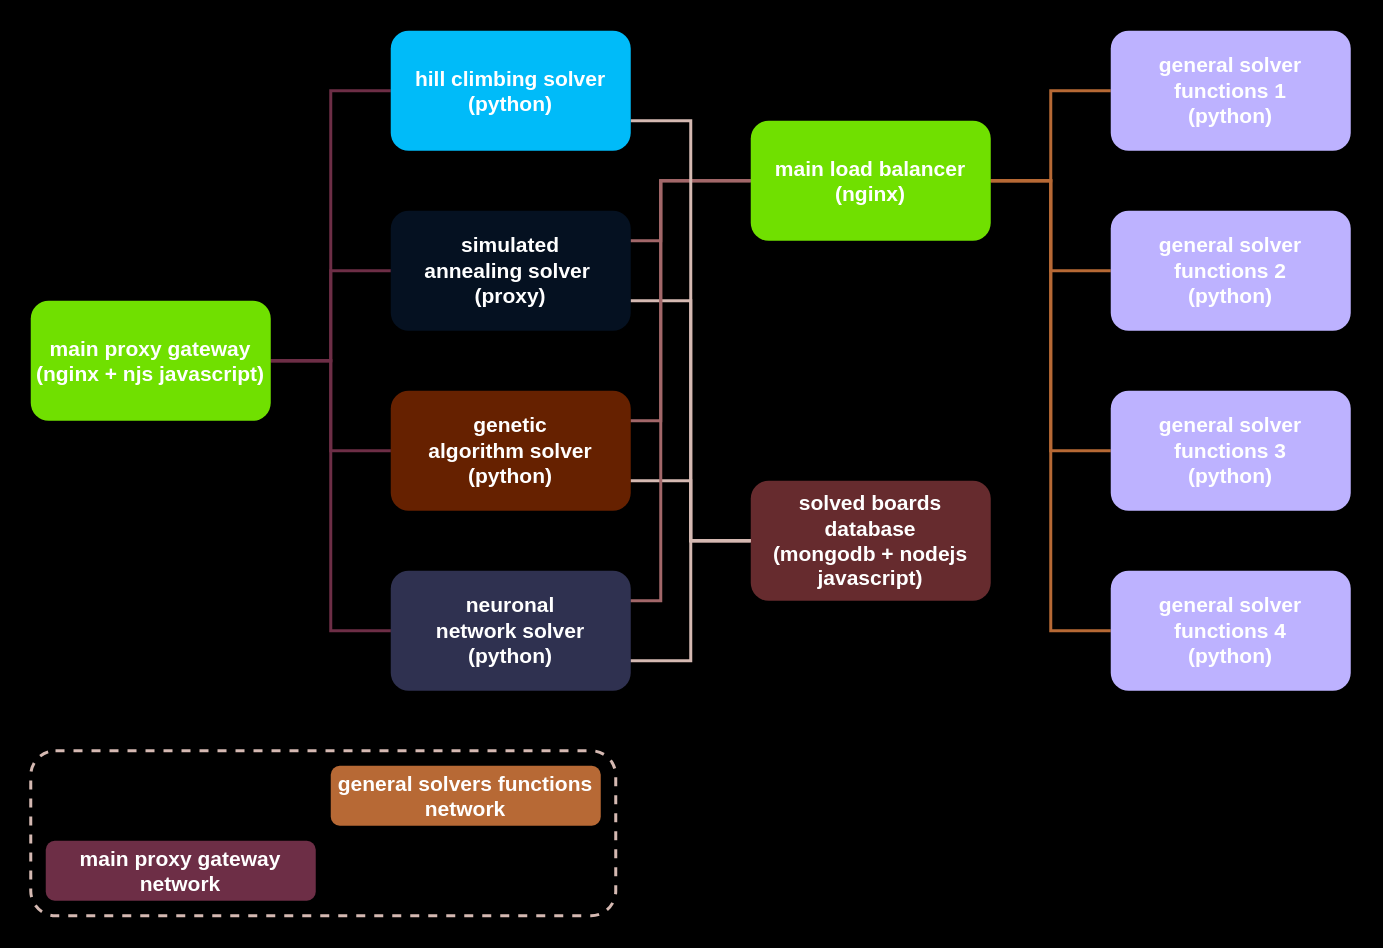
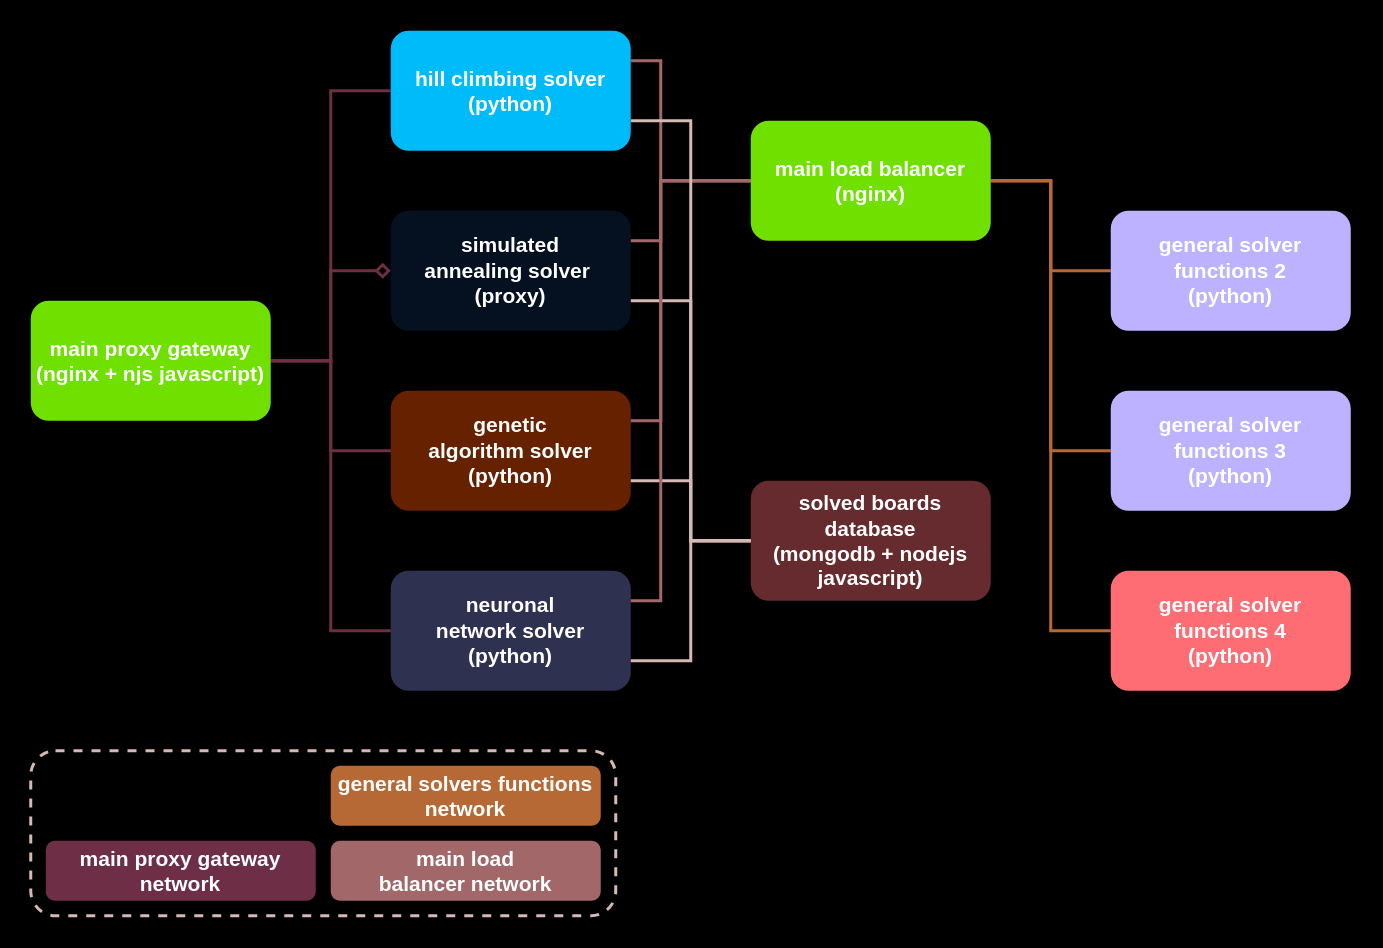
  <mxCell id="0" />
  <mxCell id="1" parent="0" />
- <mxCell id="2" style="edgeStyle=orthogonalEdgeStyle;rounded=0;orthogonalLoop=1;jettySize=auto;html=1;exitX=1;exitY=0.5;exitDx=0;exitDy=0;entryX=0;entryY=0.5;entryDx=0;entryDy=0;endArrow=none;endFill=0;strokeWidth=2;strokeColor=#6d2e46;" parent="1" source="6" target="9" edge="1"><mxGeometry relative="1" as="geometry" /></mxCell>
+ <mxCell id="2" style="edgeStyle=orthogonalEdgeStyle;rounded=0;orthogonalLoop=1;jettySize=auto;html=1;exitX=1;exitY=0.5;exitDx=0;exitDy=0;entryX=0;entryY=0.5;entryDx=0;entryDy=0;endArrow=diamond;endFill=0;strokeWidth=2;strokeColor=#6d2e46;" parent="1" source="6" target="9" edge="1"><mxGeometry relative="1" as="geometry" /></mxCell>
  <mxCell id="3" style="edgeStyle=orthogonalEdgeStyle;rounded=0;orthogonalLoop=1;jettySize=auto;html=1;exitX=1;exitY=0.5;exitDx=0;exitDy=0;entryX=0;entryY=0.5;entryDx=0;entryDy=0;endArrow=none;endFill=0;strokeWidth=2;strokeColor=#6d2e46;" parent="1" source="6" target="12" edge="1"><mxGeometry relative="1" as="geometry" /></mxCell>
  <mxCell id="4" style="edgeStyle=orthogonalEdgeStyle;rounded=0;orthogonalLoop=1;jettySize=auto;html=1;exitX=1;exitY=0.5;exitDx=0;exitDy=0;entryX=0;entryY=0.5;entryDx=0;entryDy=0;endArrow=none;endFill=0;strokeWidth=2;strokeColor=#6d2e46;" parent="1" source="6" target="18" edge="1"><mxGeometry relative="1" as="geometry" /></mxCell>
  <mxCell id="5" style="edgeStyle=orthogonalEdgeStyle;rounded=0;orthogonalLoop=1;jettySize=auto;html=1;exitX=1;exitY=0.5;exitDx=0;exitDy=0;entryX=0;entryY=0.5;entryDx=0;entryDy=0;endArrow=none;endFill=0;strokeWidth=2;strokeColor=#6d2e46;" parent="1" source="6" target="15" edge="1"><mxGeometry relative="1" as="geometry" /></mxCell>
  <mxCell id="6" value="&lt;b&gt;&lt;font color=&quot;#ffffff&quot; style=&quot;font-size: 14px&quot;&gt;main proxy gateway&lt;br&gt;(nginx + njs javascript)&lt;br&gt;&lt;/font&gt;&lt;/b&gt;" style="rounded=1;whiteSpace=wrap;html=1;strokeWidth=2;strokeColor=none;fillColor=#70e000;" parent="1" vertex="1"><mxGeometry x="20" y="200" width="160" height="80" as="geometry" /></mxCell>
  <mxCell id="7" style="edgeStyle=orthogonalEdgeStyle;rounded=0;orthogonalLoop=1;jettySize=auto;html=1;exitX=1;exitY=0.25;exitDx=0;exitDy=0;entryX=0;entryY=0.5;entryDx=0;entryDy=0;endArrow=none;endFill=0;strokeWidth=2;strokeColor=#a26769;" parent="1" source="9" target="23" edge="1"><mxGeometry relative="1" as="geometry"><Array as="points"><mxPoint x="440" y="160" /><mxPoint x="440" y="120" /></Array></mxGeometry></mxCell>
  <mxCell id="8" style="edgeStyle=orthogonalEdgeStyle;rounded=0;orthogonalLoop=1;jettySize=auto;html=1;exitX=1;exitY=0.75;exitDx=0;exitDy=0;endArrow=none;endFill=0;strokeWidth=2;entryX=0;entryY=0.5;entryDx=0;entryDy=0;strokeColor=#d5b9b2;" parent="1" source="9" target="24" edge="1"><mxGeometry relative="1" as="geometry"><mxPoint x="470" y="340" as="targetPoint" /></mxGeometry></mxCell>
  <mxCell id="9" value="&lt;b&gt;&lt;font color=&quot;#ffffff&quot;&gt;&lt;span style=&quot;font-size: 14px&quot;&gt;simulated annealing&amp;nbsp;solver&amp;nbsp;&lt;br&gt;&lt;/span&gt;&lt;/font&gt;&lt;span style=&quot;color: rgb(255 , 255 , 255) ; font-size: 14px&quot;&gt;(proxy)&lt;/span&gt;&lt;/b&gt;" style="rounded=1;whiteSpace=wrap;html=1;strokeWidth=2;fillColor=#0d2c54;opacity=40;strokeColor=none;" parent="1" vertex="1"><mxGeometry x="260" y="140" width="160" height="80" as="geometry" /></mxCell>
  <mxCell id="10" style="edgeStyle=orthogonalEdgeStyle;rounded=0;orthogonalLoop=1;jettySize=auto;html=1;exitX=1;exitY=0.25;exitDx=0;exitDy=0;entryX=0;entryY=0.5;entryDx=0;entryDy=0;endArrow=none;endFill=0;strokeWidth=2;strokeColor=#a26769;" parent="1" source="12" target="23" edge="1"><mxGeometry relative="1" as="geometry"><Array as="points"><mxPoint x="440" y="280" /><mxPoint x="440" y="120" /></Array></mxGeometry></mxCell>
  <mxCell id="11" style="edgeStyle=orthogonalEdgeStyle;rounded=0;orthogonalLoop=1;jettySize=auto;html=1;exitX=1;exitY=0.75;exitDx=0;exitDy=0;entryX=0;entryY=0.5;entryDx=0;entryDy=0;endArrow=none;endFill=0;strokeWidth=2;strokeColor=#d5b9b2;" parent="1" source="12" target="24" edge="1"><mxGeometry relative="1" as="geometry" /></mxCell>
  <mxCell id="12" value="&lt;font color=&quot;#ffffff&quot;&gt;&lt;span style=&quot;font-size: 14px&quot;&gt;&lt;b&gt;genetic algorithm&amp;nbsp;solver (python)&lt;/b&gt;&lt;/span&gt;&lt;/font&gt;" style="rounded=1;whiteSpace=wrap;html=1;strokeWidth=2;strokeColor=none;fillColor=#ff5400;opacity=40;" parent="1" vertex="1"><mxGeometry x="260" y="260" width="160" height="80" as="geometry" /></mxCell>
  <mxCell id="13" style="edgeStyle=orthogonalEdgeStyle;rounded=0;orthogonalLoop=1;jettySize=auto;html=1;exitX=1;exitY=0.25;exitDx=0;exitDy=0;entryX=0;entryY=0.5;entryDx=0;entryDy=0;endArrow=none;endFill=0;strokeWidth=2;strokeColor=#a26769;" parent="1" source="15" target="23" edge="1"><mxGeometry relative="1" as="geometry"><Array as="points"><mxPoint x="440" y="400" /><mxPoint x="440" y="120" /></Array></mxGeometry></mxCell>
  <mxCell id="14" style="edgeStyle=orthogonalEdgeStyle;rounded=0;orthogonalLoop=1;jettySize=auto;html=1;exitX=1;exitY=0.75;exitDx=0;exitDy=0;entryX=0;entryY=0.5;entryDx=0;entryDy=0;endArrow=none;endFill=0;strokeWidth=2;strokeColor=#d5b9b2;" parent="1" source="15" target="24" edge="1"><mxGeometry relative="1" as="geometry" /></mxCell>
  <mxCell id="15" value="&lt;font color=&quot;#ffffff&quot;&gt;&lt;span style=&quot;font-size: 14px&quot;&gt;&lt;b&gt;neuronal network&amp;nbsp;solver (python)&lt;/b&gt;&lt;/span&gt;&lt;/font&gt;" style="rounded=1;whiteSpace=wrap;html=1;strokeWidth=2;strokeColor=none;fillColor=#757bc8;opacity=40;" parent="1" vertex="1"><mxGeometry x="260" y="380" width="160" height="80" as="geometry" /></mxCell>
+ <mxCell id="16" style="edgeStyle=orthogonalEdgeStyle;rounded=0;orthogonalLoop=1;jettySize=auto;html=1;exitX=1;exitY=0.25;exitDx=0;exitDy=0;entryX=0;entryY=0.5;entryDx=0;entryDy=0;endArrow=none;endFill=0;strokeWidth=2;strokeColor=#a26769;" parent="1" source="18" target="23" edge="1"><mxGeometry relative="1" as="geometry"><Array as="points"><mxPoint x="440" y="40" /><mxPoint x="440" y="120" /></Array></mxGeometry></mxCell>
  <mxCell id="17" style="edgeStyle=orthogonalEdgeStyle;rounded=0;orthogonalLoop=1;jettySize=auto;html=1;exitX=1;exitY=0.75;exitDx=0;exitDy=0;entryX=0;entryY=0.5;entryDx=0;entryDy=0;endArrow=none;endFill=0;strokeWidth=2;strokeColor=#d5b9b2;" parent="1" source="18" target="24" edge="1"><mxGeometry relative="1" as="geometry" /></mxCell>
  <mxCell id="18" value="&lt;font color=&quot;#ffffff&quot; style=&quot;font-size: 14px&quot;&gt;&lt;b&gt;hill climbing solver (python)&lt;/b&gt;&lt;br&gt;&lt;/font&gt;" style="rounded=1;whiteSpace=wrap;html=1;strokeWidth=2;strokeColor=none;fillColor=#00bbf9;" parent="1" vertex="1"><mxGeometry x="260" y="20" width="160" height="80" as="geometry" /></mxCell>
- <mxCell id="19" style="edgeStyle=orthogonalEdgeStyle;rounded=0;orthogonalLoop=1;jettySize=auto;html=1;exitX=1;exitY=0.5;exitDx=0;exitDy=0;entryX=0;entryY=0.5;entryDx=0;entryDy=0;endArrow=none;endFill=0;strokeWidth=2;strokeColor=#b76935;" parent="1" source="23" target="25" edge="1"><mxGeometry relative="1" as="geometry" /></mxCell>
  <mxCell id="20" style="edgeStyle=orthogonalEdgeStyle;rounded=0;orthogonalLoop=1;jettySize=auto;html=1;exitX=1;exitY=0.5;exitDx=0;exitDy=0;entryX=0;entryY=0.5;entryDx=0;entryDy=0;endArrow=none;endFill=0;strokeWidth=2;strokeColor=#b76935;" parent="1" source="23" target="26" edge="1"><mxGeometry relative="1" as="geometry" /></mxCell>
  <mxCell id="21" style="edgeStyle=orthogonalEdgeStyle;rounded=0;orthogonalLoop=1;jettySize=auto;html=1;exitX=1;exitY=0.5;exitDx=0;exitDy=0;entryX=0;entryY=0.5;entryDx=0;entryDy=0;endArrow=none;endFill=0;strokeWidth=2;strokeColor=#b76935;" parent="1" source="23" target="27" edge="1"><mxGeometry relative="1" as="geometry" /></mxCell>
  <mxCell id="22" style="edgeStyle=orthogonalEdgeStyle;rounded=0;orthogonalLoop=1;jettySize=auto;html=1;exitX=1;exitY=0.5;exitDx=0;exitDy=0;entryX=0;entryY=0.5;entryDx=0;entryDy=0;endArrow=none;endFill=0;strokeWidth=2;strokeColor=#b76935;" parent="1" source="23" target="28" edge="1"><mxGeometry relative="1" as="geometry" /></mxCell>
  <mxCell id="23" value="&lt;font style=&quot;font-size: 14px&quot; color=&quot;#ffffff&quot;&gt;&lt;b&gt;main load balancer&lt;br&gt;(nginx)&lt;br&gt;&lt;/b&gt;&lt;/font&gt;" style="rounded=1;whiteSpace=wrap;html=1;strokeWidth=2;strokeColor=none;fillColor=#70e000;" parent="1" vertex="1"><mxGeometry x="500" y="80" width="160" height="80" as="geometry" /></mxCell>
  <mxCell id="24" value="&lt;font color=&quot;#ffffff&quot;&gt;&lt;span style=&quot;font-size: 14px&quot;&gt;&lt;b&gt;solved boards database &lt;br&gt;(mongodb + nodejs javascript)&lt;/b&gt;&lt;/span&gt;&lt;/font&gt;" style="rounded=1;whiteSpace=wrap;html=1;strokeWidth=2;strokeColor=none;glass=0;shadow=0;sketch=0;fillColor=#fe6d73;opacity=40;" parent="1" vertex="1"><mxGeometry x="500" y="320" width="160" height="80" as="geometry" /></mxCell>
- <mxCell id="25" value="&lt;b style=&quot;font-size: 14px&quot;&gt;&lt;font color=&quot;#ffffff&quot; style=&quot;font-size: 14px&quot;&gt;general solver functions 1&lt;br&gt;(python)&lt;/font&gt;&lt;/b&gt;" style="rounded=1;whiteSpace=wrap;html=1;strokeWidth=2;strokeColor=none;fillColor=#bdb2ff;" parent="1" vertex="1"><mxGeometry x="740" y="20" width="160" height="80" as="geometry" /></mxCell>
  <mxCell id="26" value="&lt;b style=&quot;font-size: 14px&quot;&gt;&lt;font color=&quot;#ffffff&quot;&gt;general solver functions 2&lt;br&gt;(python)&lt;/font&gt;&lt;/b&gt;" style="rounded=1;whiteSpace=wrap;html=1;strokeWidth=2;strokeColor=none;fillColor=#bdb2ff;" parent="1" vertex="1"><mxGeometry x="740" y="140" width="160" height="80" as="geometry" /></mxCell>
  <mxCell id="27" value="&lt;b style=&quot;font-size: 14px&quot;&gt;&lt;font color=&quot;#ffffff&quot;&gt;general solver functions 3&lt;br&gt;(python)&lt;/font&gt;&lt;/b&gt;" style="rounded=1;whiteSpace=wrap;html=1;strokeWidth=2;strokeColor=none;fillColor=#bdb2ff;" parent="1" vertex="1"><mxGeometry x="740" y="260" width="160" height="80" as="geometry" /></mxCell>
- <mxCell id="28" value="&lt;b style=&quot;font-size: 14px&quot;&gt;&lt;font color=&quot;#ffffff&quot;&gt;general solver functions 4&lt;br&gt;(python)&lt;/font&gt;&lt;/b&gt;" style="rounded=1;whiteSpace=wrap;html=1;strokeWidth=2;strokeColor=none;fillColor=#bdb2ff;" parent="1" vertex="1"><mxGeometry x="740" y="380" width="160" height="80" as="geometry" /></mxCell>
+ <mxCell id="28" value="&lt;b style=&quot;font-size: 14px&quot;&gt;&lt;font color=&quot;#ffffff&quot;&gt;general solver functions 4&lt;br&gt;(python)&lt;/font&gt;&lt;/b&gt;" style="rounded=1;whiteSpace=wrap;html=1;strokeWidth=2;strokeColor=none;fillColor=#fe6d73;" parent="1" vertex="1"><mxGeometry x="740" y="380" width="160" height="80" as="geometry" /></mxCell>
  <mxCell id="29" value="&lt;b&gt;&lt;font style=&quot;font-size: 14px&quot;&gt;main proxy gateway network&lt;/font&gt;&lt;/b&gt;" style="text;html=1;strokeColor=none;align=center;verticalAlign=middle;whiteSpace=wrap;rounded=1;shadow=0;glass=0;sketch=0;fontColor=#FFFFFF;fillColor=#6D2E46;" parent="1" vertex="1"><mxGeometry x="30" y="560" width="180" height="40" as="geometry" /></mxCell>
+ <mxCell id="30" value="&lt;font&gt;&lt;span style=&quot;font-size: 14px&quot;&gt;&lt;b&gt;main load balancer&amp;nbsp;network&lt;/b&gt;&lt;/span&gt;&lt;/font&gt;" style="text;html=1;strokeColor=none;align=center;verticalAlign=middle;whiteSpace=wrap;rounded=1;shadow=0;glass=0;sketch=0;fontColor=#FFFFFF;fillColor=#A26769;" parent="1" vertex="1"><mxGeometry x="220" y="560" width="180" height="40" as="geometry" /></mxCell>
  <mxCell id="31" value="&lt;span style=&quot;font-size: 14px&quot;&gt;&lt;b&gt;general solvers functions network&lt;/b&gt;&lt;/span&gt;" style="text;html=1;strokeColor=none;align=center;verticalAlign=middle;whiteSpace=wrap;rounded=1;shadow=0;glass=0;sketch=0;fontColor=#FFFFFF;fillColor=#B76935;" parent="1" vertex="1"><mxGeometry x="220" y="510" width="180" height="40" as="geometry" /></mxCell>
  <mxCell id="32" value="" style="rounded=1;whiteSpace=wrap;html=1;fillColor=none;strokeWidth=2;strokeColor=#D5B9B2;dashed=1;" vertex="1" parent="1"><mxGeometry x="20" y="500" width="390" height="110" as="geometry" /></mxCell>
